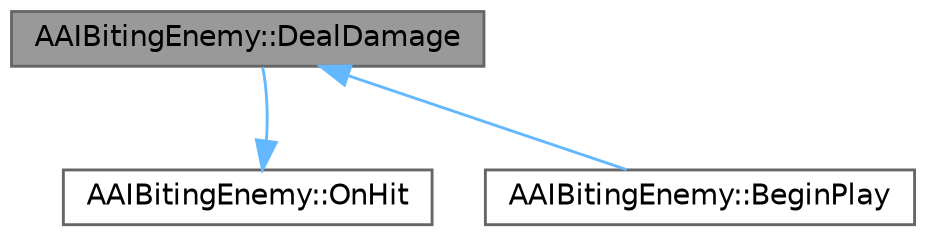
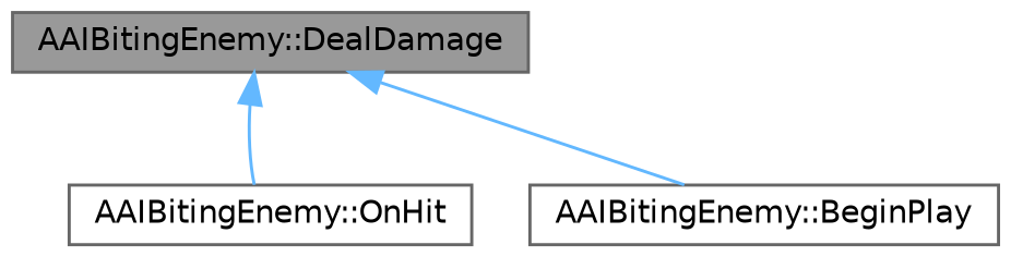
  digraph {
    rankdir=TB
    node [color=grey40 fillcolor=white fontname=Helvetica fontsize=10 shape=box style=filled]
    edge [color=steelblue1 dir=back fontname=Helvetica fontsize=10 labelfontname=Helvetica labelfontsize=10 style=solid]
    n1 [color=gray40 fillcolor=grey60 fontcolor=black height=0.2 label="AAIBitingEnemy::DealDamage" width=0.4]
    n2 [height=0.2 label="AAIBitingEnemy::OnHit" width=0.4]
    n3 [height=0.2 label="AAIBitingEnemy::BeginPlay" width=0.4]
-   n2 -> n1
+   n1 -> n2
    n1 -> n3
  }
